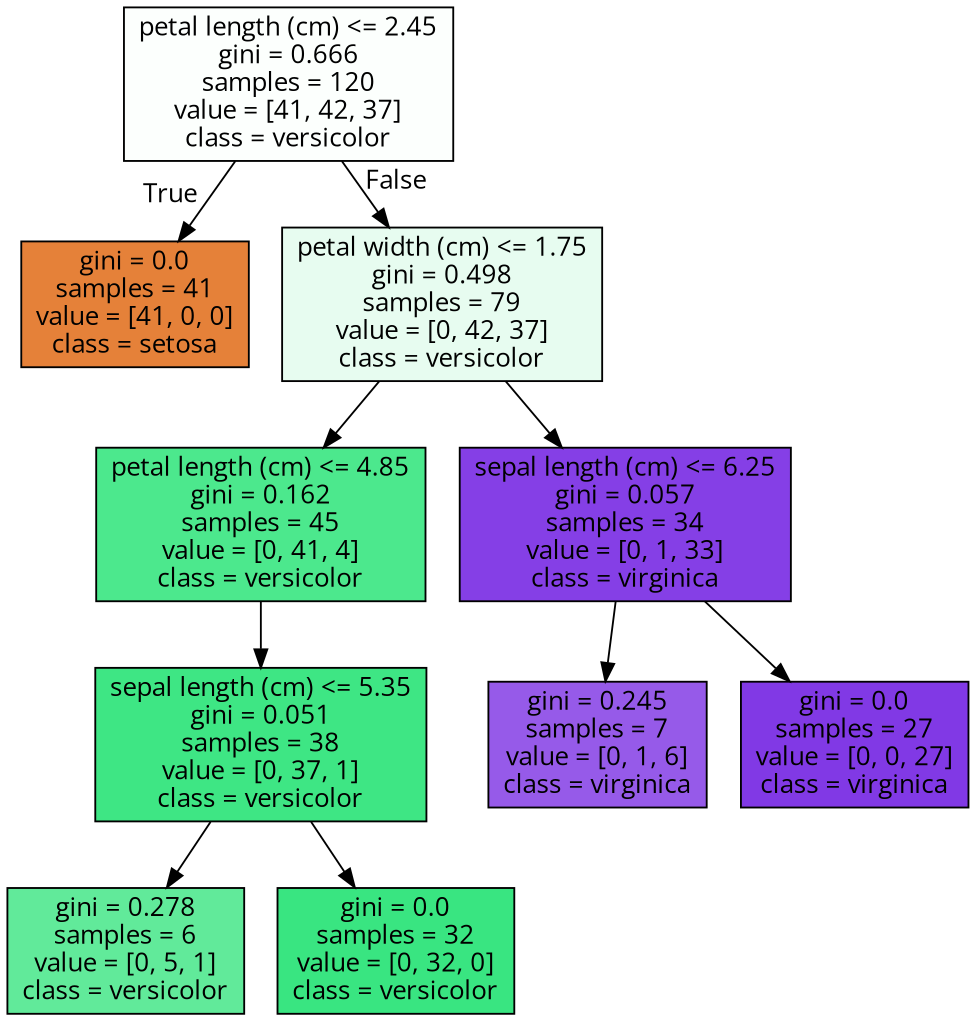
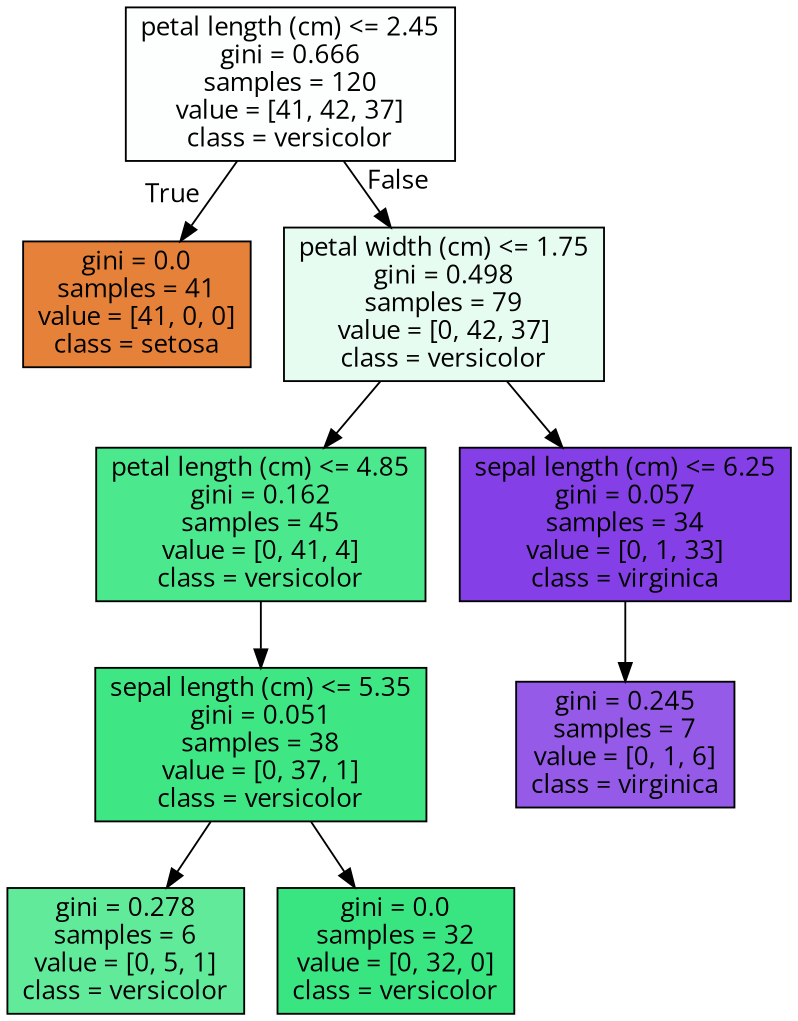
  digraph {
    fontname="Open Sans"
    node [color=black fontname="Open Sans" shape=box style=filled]
    edge [fontname="Open Sans"]
    n1 [fillcolor="#fcfffd" label="petal length (cm) <= 2.45\ngini = 0.666\nsamples = 120\nvalue = [41, 42, 37]\nclass = versicolor"]
    n2 [fillcolor="#e58139" label="gini = 0.0\nsamples = 41\nvalue = [41, 0, 0]\nclass = setosa"]
    n3 [fillcolor="#e7fcf0" label="petal width (cm) <= 1.75\ngini = 0.498\nsamples = 79\nvalue = [0, 42, 37]\nclass = versicolor"]
    n4 [fillcolor="#4ce88d" label="petal length (cm) <= 4.85\ngini = 0.162\nsamples = 45\nvalue = [0, 41, 4]\nclass = versicolor"]
    n5 [fillcolor="#853fe6" label="sepal length (cm) <= 6.25\ngini = 0.057\nsamples = 34\nvalue = [0, 1, 33]\nclass = virginica"]
    n6 [fillcolor="#3ee684" label="sepal length (cm) <= 5.35\ngini = 0.051\nsamples = 38\nvalue = [0, 37, 1]\nclass = versicolor"]
    n7 [fillcolor="#965ae9" label="gini = 0.245\nsamples = 7\nvalue = [0, 1, 6]\nclass = virginica"]
-   n8 [fillcolor="#8139e5" label="gini = 0.0\nsamples = 27\nvalue = [0, 0, 27]\nclass = virginica"]
    n9 [fillcolor="#61ea9a" label="gini = 0.278\nsamples = 6\nvalue = [0, 5, 1]\nclass = versicolor"]
    n10 [fillcolor="#39e581" label="gini = 0.0\nsamples = 32\nvalue = [0, 32, 0]\nclass = versicolor"]
    n1 -> n2 [headlabel=True labelangle=45 labeldistance=2.5]
    n1 -> n3 [headlabel=False labelangle=-45 labeldistance=2.5]
    n3 -> n4
    n3 -> n5
    n4 -> n6
    n5 -> n7
-   n5 -> n8
    n6 -> n9
    n6 -> n10
  }
